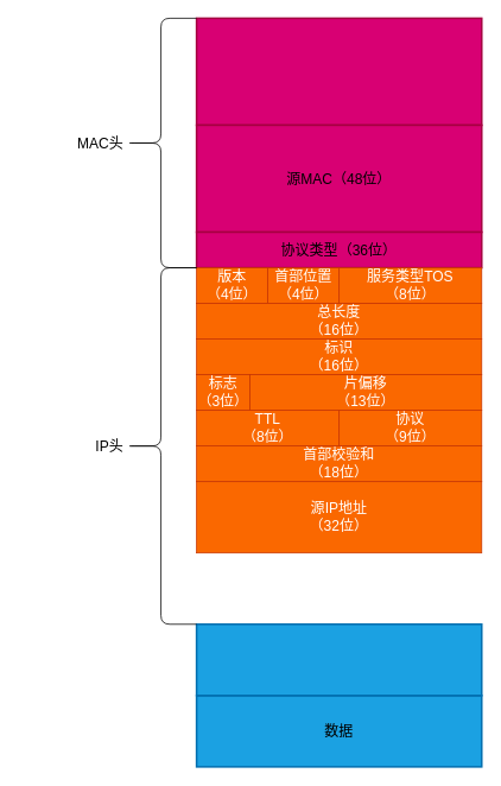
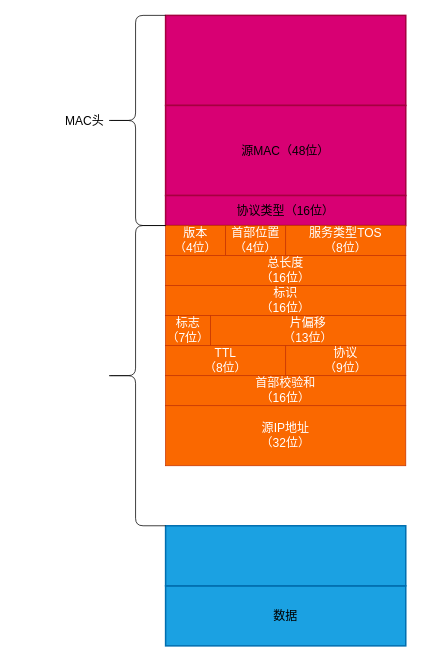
  <mxCell id="0" />
  <mxCell id="1" parent="0" />
  <mxCell id="2" value="" style="rounded=0;whiteSpace=wrap;html=1;labelBackgroundColor=none;strokeColor=#006EAF;strokeWidth=2;fillColor=#1ba1e2;fontSize=16;align=center;fontColor=#ffffff;" vertex="1" parent="1"><mxGeometry x="220" y="780" width="320" height="80" as="geometry" /></mxCell>
  <mxCell id="3" value="" style="rounded=0;whiteSpace=wrap;html=1;labelBackgroundColor=none;strokeColor=#A50040;strokeWidth=2;fillColor=#d80073;fontSize=16;align=center;fontColor=#ffffff;" vertex="1" parent="1"><mxGeometry x="220" y="20" width="320" height="120" as="geometry" /></mxCell>
  <mxCell id="4" value="" style="rounded=0;whiteSpace=wrap;html=1;labelBackgroundColor=none;strokeColor=#A50040;strokeWidth=2;fillColor=#d80073;fontSize=16;align=center;fontColor=#ffffff;" vertex="1" parent="1"><mxGeometry x="220" y="140" width="320" height="120" as="geometry" /></mxCell>
  <mxCell id="5" value="源MAC（48位）" style="text;html=1;strokeColor=none;fillColor=none;align=center;verticalAlign=middle;whiteSpace=wrap;rounded=0;labelBackgroundColor=none;fontSize=16;" vertex="1" parent="1"><mxGeometry x="220" y="140" width="320" height="120" as="geometry" /></mxCell>
  <mxCell id="6" value="" style="rounded=0;whiteSpace=wrap;html=1;labelBackgroundColor=none;strokeColor=#A50040;strokeWidth=2;fillColor=#d80073;fontSize=16;align=center;fontColor=#ffffff;" vertex="1" parent="1"><mxGeometry x="220" y="260" width="320" height="40" as="geometry" /></mxCell>
- <mxCell id="7" value="协议类型（36位）" style="text;html=1;strokeColor=none;fillColor=none;align=center;verticalAlign=middle;whiteSpace=wrap;rounded=0;labelBackgroundColor=none;fontSize=16;" vertex="1" parent="1"><mxGeometry x="220" y="260" width="320" height="40" as="geometry" /></mxCell>
+ <mxCell id="7" value="协议类型（16位）" style="text;html=1;strokeColor=none;fillColor=none;align=center;verticalAlign=middle;whiteSpace=wrap;rounded=0;labelBackgroundColor=none;fontSize=16;" vertex="1" parent="1"><mxGeometry x="220" y="260" width="320" height="40" as="geometry" /></mxCell>
  <mxCell id="8" value="数据" style="text;html=1;strokeColor=none;fillColor=none;align=center;verticalAlign=middle;whiteSpace=wrap;rounded=0;labelBackgroundColor=none;fontSize=16;" vertex="1" parent="1"><mxGeometry x="220" y="780" width="320" height="80" as="geometry" /></mxCell>
  <mxCell id="9" value="版本&lt;br&gt;（4位）" style="text;html=1;strokeColor=#C73500;fillColor=#fa6800;align=center;verticalAlign=middle;whiteSpace=wrap;rounded=0;labelBackgroundColor=none;fontSize=16;fontColor=#ffffff;" vertex="1" parent="1"><mxGeometry x="220" y="300" width="80" height="40" as="geometry" /></mxCell>
  <mxCell id="10" value="首部位置&lt;br&gt;（4位）" style="text;html=1;strokeColor=#C73500;fillColor=#fa6800;align=center;verticalAlign=middle;whiteSpace=wrap;rounded=0;labelBackgroundColor=none;fontSize=16;fontColor=#ffffff;" vertex="1" parent="1"><mxGeometry x="300" y="300" width="80" height="40" as="geometry" /></mxCell>
  <mxCell id="11" value="服务类型TOS&lt;br&gt;（8位）" style="text;html=1;strokeColor=#C73500;fillColor=#fa6800;align=center;verticalAlign=middle;whiteSpace=wrap;rounded=0;labelBackgroundColor=none;fontSize=16;fontColor=#ffffff;" vertex="1" parent="1"><mxGeometry x="380" y="300" width="160" height="40" as="geometry" /></mxCell>
  <mxCell id="12" value="总长度&lt;br&gt;（16位）" style="text;html=1;strokeColor=#C73500;fillColor=#fa6800;align=center;verticalAlign=middle;whiteSpace=wrap;rounded=0;labelBackgroundColor=none;fontSize=16;fontColor=#ffffff;" vertex="1" parent="1"><mxGeometry x="220" y="340" width="320" height="40" as="geometry" /></mxCell>
  <mxCell id="13" value="标识&lt;br&gt;（16位）" style="text;html=1;strokeColor=#C73500;fillColor=#fa6800;align=center;verticalAlign=middle;whiteSpace=wrap;rounded=0;labelBackgroundColor=none;fontSize=16;fontColor=#ffffff;" vertex="1" parent="1"><mxGeometry x="220" y="380" width="320" height="40" as="geometry" /></mxCell>
- <mxCell id="14" value="标志&lt;br&gt;（3位）" style="text;html=1;strokeColor=#C73500;fillColor=#fa6800;align=center;verticalAlign=middle;whiteSpace=wrap;rounded=0;labelBackgroundColor=none;fontSize=16;fontColor=#ffffff;" vertex="1" parent="1"><mxGeometry x="220" y="420" width="60" height="40" as="geometry" /></mxCell>
+ <mxCell id="14" value="标志&lt;br&gt;（7位）" style="text;html=1;strokeColor=#C73500;fillColor=#fa6800;align=center;verticalAlign=middle;whiteSpace=wrap;rounded=0;labelBackgroundColor=none;fontSize=16;fontColor=#ffffff;" vertex="1" parent="1"><mxGeometry x="220" y="420" width="60" height="40" as="geometry" /></mxCell>
  <mxCell id="15" value="片偏移&lt;br&gt;（13位）" style="text;html=1;strokeColor=#C73500;fillColor=#fa6800;align=center;verticalAlign=middle;whiteSpace=wrap;rounded=0;labelBackgroundColor=none;fontSize=16;fontColor=#ffffff;" vertex="1" parent="1"><mxGeometry x="280" y="420" width="260" height="40" as="geometry" /></mxCell>
  <mxCell id="16" value="TTL&lt;br&gt;（8位）" style="text;html=1;strokeColor=#C73500;fillColor=#fa6800;align=center;verticalAlign=middle;whiteSpace=wrap;rounded=0;labelBackgroundColor=none;fontSize=16;fontColor=#ffffff;" vertex="1" parent="1"><mxGeometry x="220" y="460" width="160" height="40" as="geometry" /></mxCell>
  <mxCell id="17" value="协议&lt;br&gt;（9位）" style="text;html=1;strokeColor=#C73500;fillColor=#fa6800;align=center;verticalAlign=middle;whiteSpace=wrap;rounded=0;labelBackgroundColor=none;fontSize=16;fontColor=#ffffff;" vertex="1" parent="1"><mxGeometry x="380" y="460" width="160" height="40" as="geometry" /></mxCell>
- <mxCell id="18" value="首部校验和&lt;br&gt;（18位）" style="text;html=1;strokeColor=#C73500;fillColor=#fa6800;align=center;verticalAlign=middle;whiteSpace=wrap;rounded=0;labelBackgroundColor=none;fontSize=16;fontColor=#ffffff;" vertex="1" parent="1"><mxGeometry x="220" y="500" width="320" height="40" as="geometry" /></mxCell>
+ <mxCell id="18" value="首部校验和&lt;br&gt;（16位）" style="text;html=1;strokeColor=#C73500;fillColor=#fa6800;align=center;verticalAlign=middle;whiteSpace=wrap;rounded=0;labelBackgroundColor=none;fontSize=16;fontColor=#ffffff;" vertex="1" parent="1"><mxGeometry x="220" y="500" width="320" height="40" as="geometry" /></mxCell>
  <mxCell id="19" value="源IP地址&lt;br&gt;（32位）" style="text;html=1;strokeColor=#C73500;fillColor=#fa6800;align=center;verticalAlign=middle;whiteSpace=wrap;rounded=0;labelBackgroundColor=none;fontSize=16;fontColor=#ffffff;" vertex="1" parent="1"><mxGeometry x="220" y="540" width="320" height="80" as="geometry" /></mxCell>
  <mxCell id="20" value="" style="rounded=0;whiteSpace=wrap;html=1;labelBackgroundColor=none;strokeColor=#006EAF;strokeWidth=2;fillColor=#1ba1e2;fontSize=16;align=center;fontColor=#ffffff;" vertex="1" parent="1"><mxGeometry x="220" y="700" width="320" height="80" as="geometry" /></mxCell>
  <mxCell id="21" value="" style="shape=curlyBracket;whiteSpace=wrap;html=1;rounded=1;" vertex="1" parent="1"><mxGeometry x="140" y="20" width="80" height="280" as="geometry" /></mxCell>
  <mxCell id="22" value="" style="shape=curlyBracket;whiteSpace=wrap;html=1;rounded=1;" vertex="1" parent="1"><mxGeometry x="140" y="300" width="80" height="400" as="geometry" /></mxCell>
  <mxCell id="23" value="MAC头" style="text;html=1;strokeColor=none;fillColor=none;align=right;verticalAlign=middle;whiteSpace=wrap;rounded=0;labelBackgroundColor=none;fontSize=16;" vertex="1" parent="1"><mxGeometry x="20" y="140" width="120" height="40" as="geometry" /></mxCell>
- <mxCell id="24" value="IP头" style="text;html=1;strokeColor=none;fillColor=none;align=right;verticalAlign=middle;whiteSpace=wrap;rounded=0;labelBackgroundColor=none;fontSize=16;" vertex="1" parent="1"><mxGeometry x="20" y="480" width="120" height="40" as="geometry" /></mxCell>
